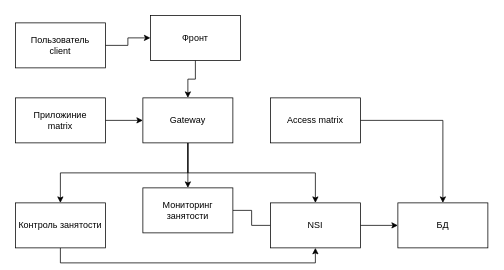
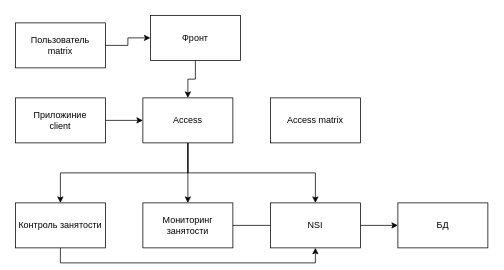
  <mxCell id="0" />
  <mxCell id="1" parent="0" />
  <mxCell id="2" style="edgeStyle=orthogonalEdgeStyle;rounded=0;orthogonalLoop=1;jettySize=auto;html=1;exitX=1;exitY=0.5;exitDx=0;exitDy=0;entryX=0;entryY=0.5;entryDx=0;entryDy=0;" edge="1" parent="1" source="3" target="7"><mxGeometry relative="1" as="geometry" /></mxCell>
- <mxCell id="3" value="Пользователь&lt;br&gt;client" style="rounded=0;whiteSpace=wrap;html=1;" vertex="1" parent="1"><mxGeometry x="20" y="30" width="120" height="60" as="geometry" /></mxCell>
+ <mxCell id="3" value="Пользователь&lt;br&gt;matrix" style="rounded=0;whiteSpace=wrap;html=1;" vertex="1" parent="1"><mxGeometry x="20" y="30" width="120" height="60" as="geometry" /></mxCell>
  <mxCell id="4" style="edgeStyle=orthogonalEdgeStyle;rounded=0;orthogonalLoop=1;jettySize=auto;html=1;exitX=1;exitY=0.5;exitDx=0;exitDy=0;entryX=0;entryY=0.5;entryDx=0;entryDy=0;" edge="1" parent="1" source="5" target="11"><mxGeometry relative="1" as="geometry" /></mxCell>
- <mxCell id="5" value="Приложиние&lt;br&gt;matrix" style="rounded=0;whiteSpace=wrap;html=1;" vertex="1" parent="1"><mxGeometry x="20" y="130" width="120" height="60" as="geometry" /></mxCell>
+ <mxCell id="5" value="Приложиние&lt;br&gt;client" style="rounded=0;whiteSpace=wrap;html=1;" vertex="1" parent="1"><mxGeometry x="20" y="130" width="120" height="60" as="geometry" /></mxCell>
  <mxCell id="6" value="" style="edgeStyle=orthogonalEdgeStyle;rounded=0;orthogonalLoop=1;jettySize=auto;html=1;" edge="1" parent="1" source="7" target="11"><mxGeometry relative="1" as="geometry" /></mxCell>
  <mxCell id="7" value="Фронт" style="rounded=0;whiteSpace=wrap;html=1;" vertex="1" parent="1"><mxGeometry x="200" y="20" width="120" height="60" as="geometry" /></mxCell>
  <mxCell id="8" value="" style="edgeStyle=orthogonalEdgeStyle;rounded=0;orthogonalLoop=1;jettySize=auto;html=1;" edge="1" parent="1" source="11" target="15"><mxGeometry relative="1" as="geometry" /></mxCell>
  <mxCell id="9" style="edgeStyle=orthogonalEdgeStyle;rounded=0;orthogonalLoop=1;jettySize=auto;html=1;exitX=0.5;exitY=1;exitDx=0;exitDy=0;entryX=0.5;entryY=0;entryDx=0;entryDy=0;" edge="1" parent="1" source="11" target="17"><mxGeometry relative="1" as="geometry" /></mxCell>
  <mxCell id="10" style="edgeStyle=orthogonalEdgeStyle;rounded=0;orthogonalLoop=1;jettySize=auto;html=1;exitX=0.5;exitY=1;exitDx=0;exitDy=0;" edge="1" parent="1" source="11" target="19"><mxGeometry relative="1" as="geometry" /></mxCell>
- <mxCell id="11" value="Gateway" style="rounded=0;whiteSpace=wrap;html=1;" vertex="1" parent="1"><mxGeometry x="190" y="130" width="120" height="60" as="geometry" /></mxCell>
- <mxCell id="12" style="edgeStyle=orthogonalEdgeStyle;rounded=0;orthogonalLoop=1;jettySize=auto;html=1;exitX=1;exitY=0.5;exitDx=0;exitDy=0;" edge="1" parent="1" source="13" target="20"><mxGeometry relative="1" as="geometry" /></mxCell>
+ <mxCell id="11" value="Access" style="rounded=0;whiteSpace=wrap;html=1;" vertex="1" parent="1"><mxGeometry x="190" y="130" width="120" height="60" as="geometry" /></mxCell>
  <mxCell id="13" value="Access matrix" style="rounded=0;whiteSpace=wrap;html=1;" vertex="1" parent="1"><mxGeometry x="360" y="130" width="120" height="60" as="geometry" /></mxCell>
  <mxCell id="14" value="" style="edgeStyle=orthogonalEdgeStyle;rounded=0;orthogonalLoop=1;jettySize=auto;html=1;endArrow=none;" edge="1" parent="1" source="15" target="17"><mxGeometry relative="1" as="geometry" /></mxCell>
- <mxCell id="15" value="Мониторинг занятости" style="rounded=0;whiteSpace=wrap;html=1;" vertex="1" parent="1"><mxGeometry x="190" y="250" width="120" height="60" as="geometry" /></mxCell>
+ <mxCell id="15" value="Мониторинг занятости" style="rounded=0;whiteSpace=wrap;html=1;" vertex="1" parent="1"><mxGeometry x="190" y="270" width="120" height="60" as="geometry" /></mxCell>
  <mxCell id="16" style="edgeStyle=orthogonalEdgeStyle;rounded=0;orthogonalLoop=1;jettySize=auto;html=1;exitX=1;exitY=0.5;exitDx=0;exitDy=0;" edge="1" parent="1" source="17" target="20"><mxGeometry relative="1" as="geometry" /></mxCell>
  <mxCell id="17" value="NSI" style="rounded=0;whiteSpace=wrap;html=1;" vertex="1" parent="1"><mxGeometry x="360" y="270" width="120" height="60" as="geometry" /></mxCell>
  <mxCell id="18" style="edgeStyle=orthogonalEdgeStyle;rounded=0;orthogonalLoop=1;jettySize=auto;html=1;exitX=0.5;exitY=1;exitDx=0;exitDy=0;entryX=0.5;entryY=1;entryDx=0;entryDy=0;" edge="1" parent="1" source="19" target="17"><mxGeometry relative="1" as="geometry" /></mxCell>
  <mxCell id="19" value="Контроль занятости" style="rounded=0;whiteSpace=wrap;html=1;" vertex="1" parent="1"><mxGeometry x="20" y="270" width="120" height="60" as="geometry" /></mxCell>
  <mxCell id="20" value="БД" style="rounded=0;whiteSpace=wrap;html=1;" vertex="1" parent="1"><mxGeometry x="530" y="270" width="120" height="60" as="geometry" /></mxCell>
